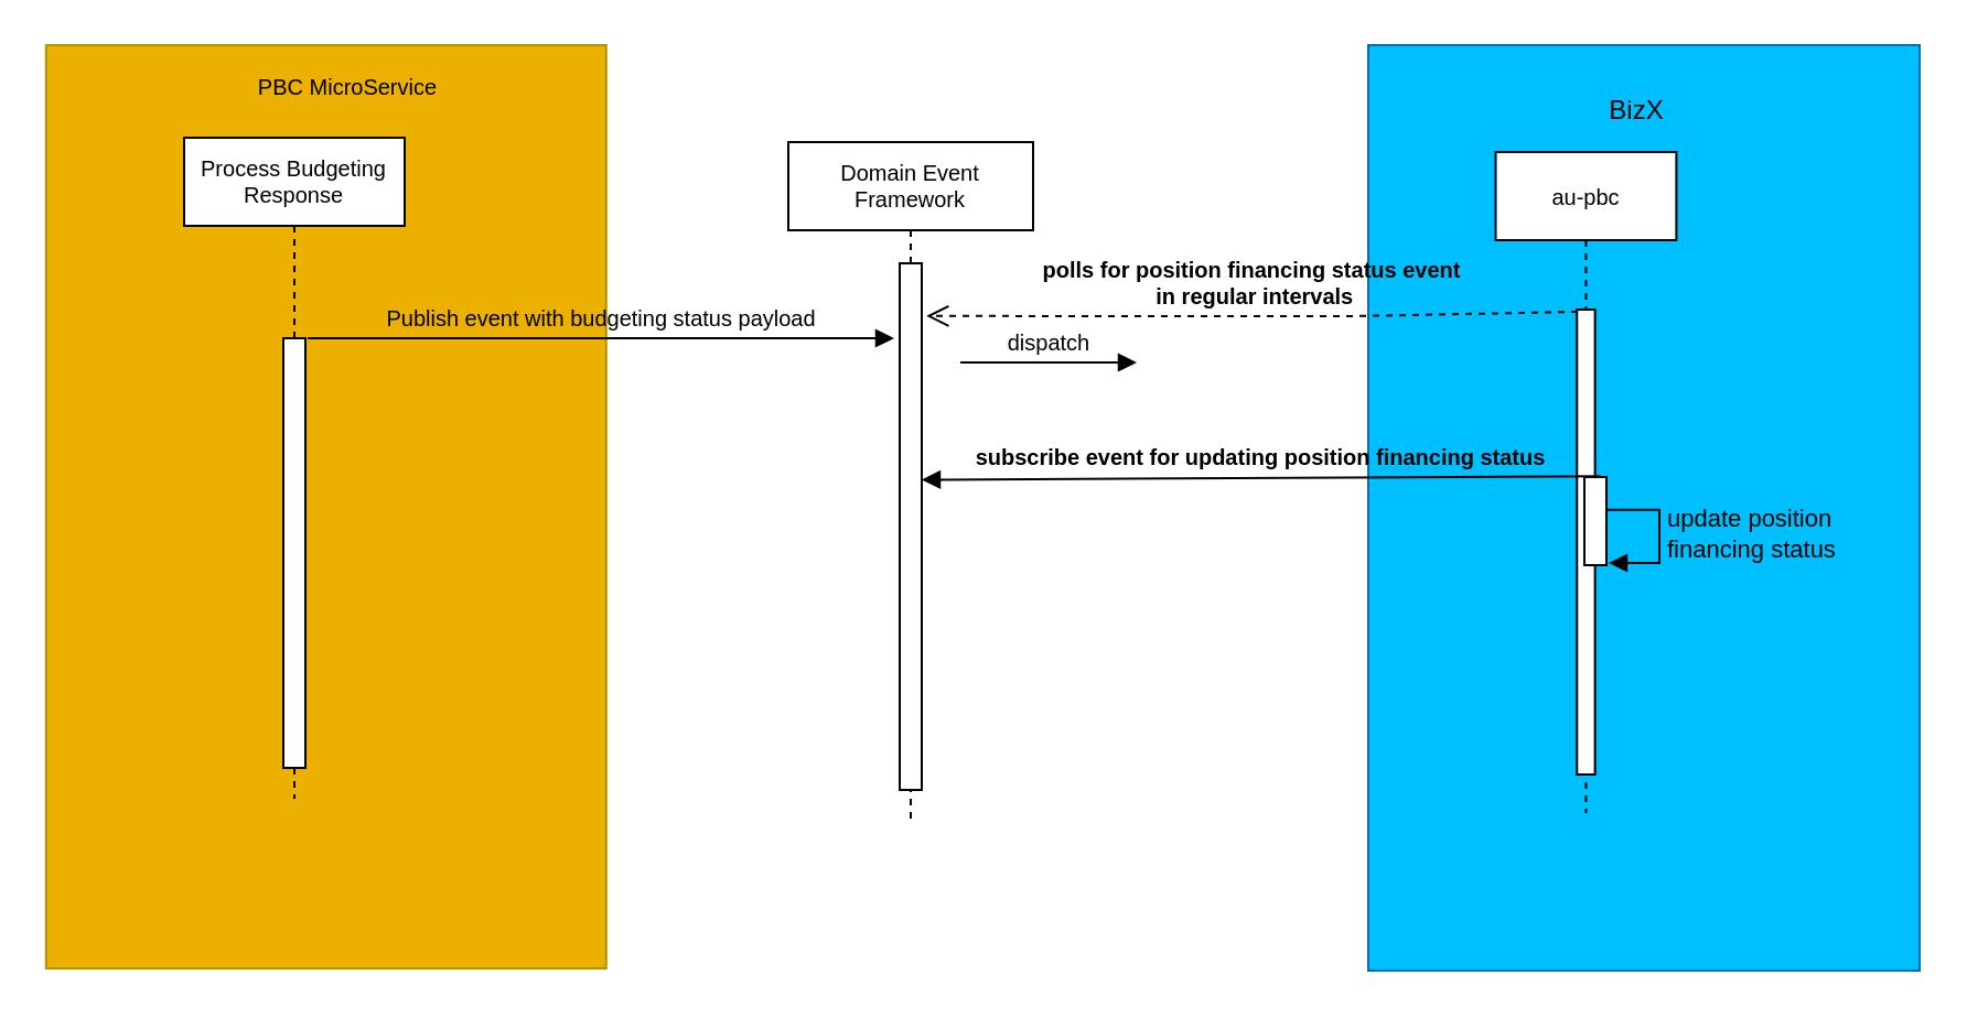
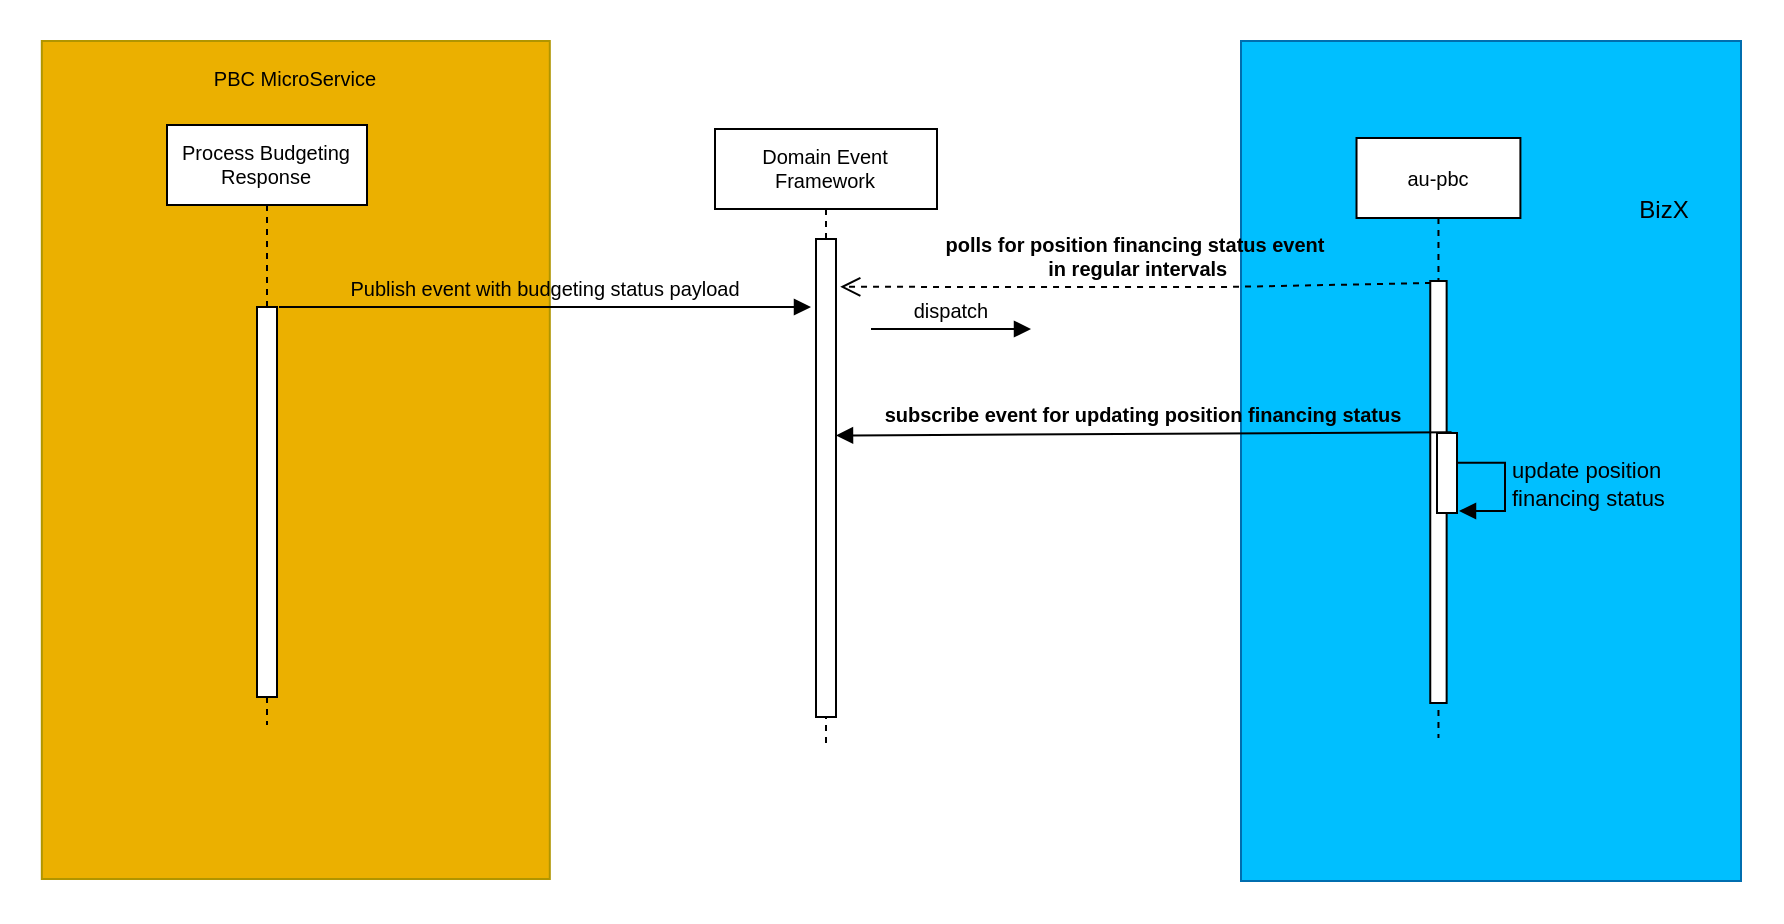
  <mxCell id="0" />
  <mxCell id="1" parent="0" />
  <mxCell id="2" value="" style="rounded=0;whiteSpace=wrap;html=1;strokeColor=#B09500;fillColor=#EBB000;fontColor=#000000;container=0;" parent="1" vertex="1"><mxGeometry x="20.4" y="20" width="254" height="419" as="geometry" /></mxCell>
- <mxCell id="3" value="&lt;font style=&quot;font-size: 10px;&quot;&gt;PBC MicroService&lt;/font&gt;" style="text;html=1;strokeColor=none;fillColor=none;align=center;verticalAlign=middle;whiteSpace=wrap;rounded=0;container=0;" parent="1" vertex="1"><mxGeometry x="63.89" y="24" width="187.011" height="30" as="geometry" /></mxCell>
+ <mxCell id="3" value="&lt;font style=&quot;font-size: 10px;&quot;&gt;PBC MicroService&lt;/font&gt;" style="text;html=1;strokeColor=none;fillColor=none;align=center;verticalAlign=middle;whiteSpace=wrap;rounded=0;container=0;" parent="1" vertex="1"><mxGeometry x="53.89" y="24" width="187.011" height="30" as="geometry" /></mxCell>
  <mxCell id="4" value="Process Budgeting Response" style="shape=umlLifeline;perimeter=lifelinePerimeter;whiteSpace=wrap;html=1;container=1;collapsible=0;recursiveResize=0;outlineConnect=0;fontSize=10;strokeColor=default;fillColor=#FFFFFF;rounded=0;" parent="1" vertex="1"><mxGeometry x="83" y="62" width="100" height="300" as="geometry" /></mxCell>
  <mxCell id="5" value="" style="html=1;points=[];perimeter=orthogonalPerimeter;fontSize=10;strokeColor=default;fillColor=#FFFFFF;rounded=0;" parent="4" vertex="1"><mxGeometry x="45" y="91" width="10" height="195" as="geometry" /></mxCell>
  <mxCell id="6" value="Domain Event Framework" style="shape=umlLifeline;perimeter=lifelinePerimeter;whiteSpace=wrap;html=1;container=1;collapsible=0;recursiveResize=0;outlineConnect=0;fontSize=10;strokeColor=default;fillColor=#FFFFFF;rounded=0;" parent="1" vertex="1"><mxGeometry x="357" y="64" width="111" height="309" as="geometry" /></mxCell>
  <mxCell id="7" value="" style="html=1;points=[];perimeter=orthogonalPerimeter;fontSize=10;fontColor=default;strokeColor=default;fillColor=#FFFFFF;rounded=0;" parent="6" vertex="1"><mxGeometry x="50.5" y="55" width="10" height="239" as="geometry" /></mxCell>
  <mxCell id="8" value="" style="rounded=0;whiteSpace=wrap;html=1;fillColor=#00BFFF;strokeColor=#006EAF;fontColor=#ffffff;container=0;" parent="1" vertex="1"><mxGeometry x="620" y="20" width="250" height="420" as="geometry" /></mxCell>
  <mxCell id="9" value="au-pbc" style="shape=umlLifeline;perimeter=lifelinePerimeter;whiteSpace=wrap;html=1;container=0;collapsible=0;recursiveResize=0;outlineConnect=0;fontSize=10;strokeColor=default;fillColor=#FFFFFF;rounded=0;" parent="1" vertex="1"><mxGeometry x="677.764" y="68.5" width="81.935" height="300" as="geometry" /></mxCell>
- <mxCell id="10" value="BizX" style="text;html=1;strokeColor=none;fillColor=none;align=center;verticalAlign=middle;whiteSpace=wrap;rounded=0;container=0;" parent="1" vertex="1"><mxGeometry x="722.833" y="33" width="38.485" height="34" as="geometry" /></mxCell>
+ <mxCell id="10" value="BizX" style="text;html=1;strokeColor=none;fillColor=none;align=center;verticalAlign=middle;whiteSpace=wrap;rounded=0;container=0;" parent="1" vertex="1"><mxGeometry x="812.833" y="88" width="38.485" height="34" as="geometry" /></mxCell>
  <mxCell id="11" value="" style="html=1;points=[];perimeter=orthogonalPerimeter;container=0;" vertex="1" parent="1"><mxGeometry x="714.63" y="140" width="8.19" height="211" as="geometry" /></mxCell>
  <mxCell id="12" value="polls for position financing status event&lt;br&gt;&amp;nbsp;in regular intervals" style="html=1;verticalAlign=bottom;endArrow=open;dashed=1;endSize=8;rounded=0;labelBackgroundColor=none;fontSize=10;fontColor=default;fontStyle=1;entryX=1.21;entryY=0.1;entryDx=0;entryDy=0;entryPerimeter=0;" parent="1" edge="1" target="7"><mxGeometry relative="1" as="geometry"><mxPoint x="715" y="141" as="sourcePoint" /><mxPoint x="411" y="143" as="targetPoint" /><Array as="points"><mxPoint x="612" y="143" /><mxPoint x="562" y="143" /><mxPoint x="523" y="143" /></Array></mxGeometry></mxCell>
  <mxCell id="13" value="&lt;font style=&quot;&quot;&gt;&lt;span style=&quot;font-size: 10px;&quot;&gt;&lt;b&gt;subscribe&amp;nbsp;event for updating position financing status&lt;/b&gt;&lt;/span&gt;&lt;/font&gt;" style="html=1;verticalAlign=bottom;endArrow=block;rounded=0;entryX=1;entryY=0.411;entryDx=0;entryDy=0;entryPerimeter=0;labelBackgroundColor=none;exitX=0.729;exitY=-0.008;exitDx=0;exitDy=0;exitPerimeter=0;" edge="1" parent="1" source="18" target="7"><mxGeometry width="80" relative="1" as="geometry"><mxPoint x="709" y="217" as="sourcePoint" /><mxPoint x="416" y="214" as="targetPoint" /></mxGeometry></mxCell>
  <mxCell id="14" value="&lt;span style=&quot;font-weight: normal;&quot;&gt;Publish event with budgeting status payload&lt;/span&gt;" style="verticalAlign=bottom;endArrow=block;rounded=0;fontSize=10;labelBackgroundColor=none;fontColor=default;fontStyle=1;html=1;" parent="1" edge="1"><mxGeometry width="80" relative="1" as="geometry"><mxPoint x="139" y="153" as="sourcePoint" /><mxPoint x="405" y="153" as="targetPoint" /><Array as="points" /></mxGeometry></mxCell>
  <mxCell id="15" value="dispatch" style="html=1;verticalAlign=bottom;endArrow=block;rounded=0;labelBackgroundColor=none;fontSize=10;" edge="1" parent="1"><mxGeometry width="80" relative="1" as="geometry"><mxPoint x="435" y="164" as="sourcePoint" /><mxPoint x="515" y="164" as="targetPoint" /></mxGeometry></mxCell>
  <mxCell id="16" value="" style="group" vertex="1" connectable="0" parent="1"><mxGeometry x="718" y="216" width="34" height="40" as="geometry" /></mxCell>
  <mxCell id="17" value="update position &lt;br&gt;financing status" style="edgeStyle=orthogonalEdgeStyle;html=1;align=left;spacingLeft=2;endArrow=block;rounded=0;labelBackgroundColor=none;exitX=1.029;exitY=0.373;exitDx=0;exitDy=0;exitPerimeter=0;" edge="1" parent="16" source="18"><mxGeometry relative="1" as="geometry"><mxPoint x="9" y="-3" as="sourcePoint" /><Array as="points"><mxPoint x="34" y="14" /><mxPoint x="34" y="39" /></Array><mxPoint x="11" y="39" as="targetPoint" /></mxGeometry></mxCell>
  <mxCell id="18" value="" style="html=1;points=[];perimeter=orthogonalPerimeter;fontSize=10;fillColor=#FFFFFF;" vertex="1" parent="16"><mxGeometry width="10" height="40" as="geometry" /></mxCell>
